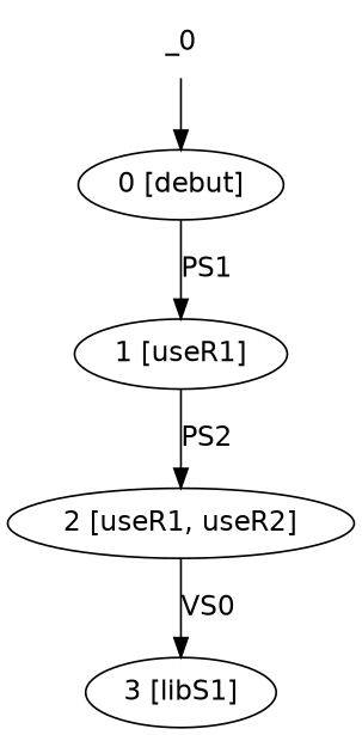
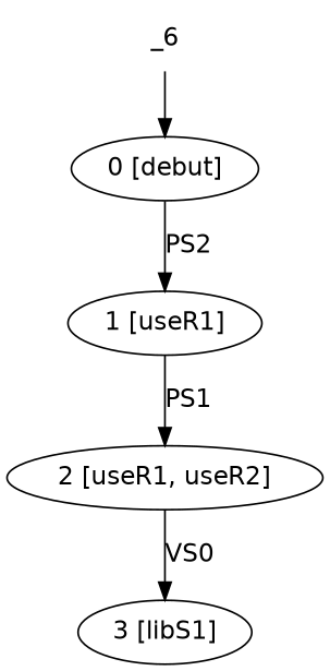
  digraph {
    fontname="DejaVu Sans"
    node [fontname="DejaVu Sans"]
    edge [fontname="DejaVu Sans"]
-   _0 [shape=none]
+   _0 [shape=none label=_6]
    n2 [label="0 [debut]"]
    n3 [label="1 [useR1]"]
    n4 [label="2 [useR1, useR2]"]
    n5 [label="3 [libS1]"]
    _0 -> n2
-   n2 -> n3 [label=PS1]
-   n3 -> n4 [label=PS2]
+   n2 -> n3 [label=PS2]
+   n3 -> n4 [label=PS1]
    n4 -> n5 [label=VS0]
  }
